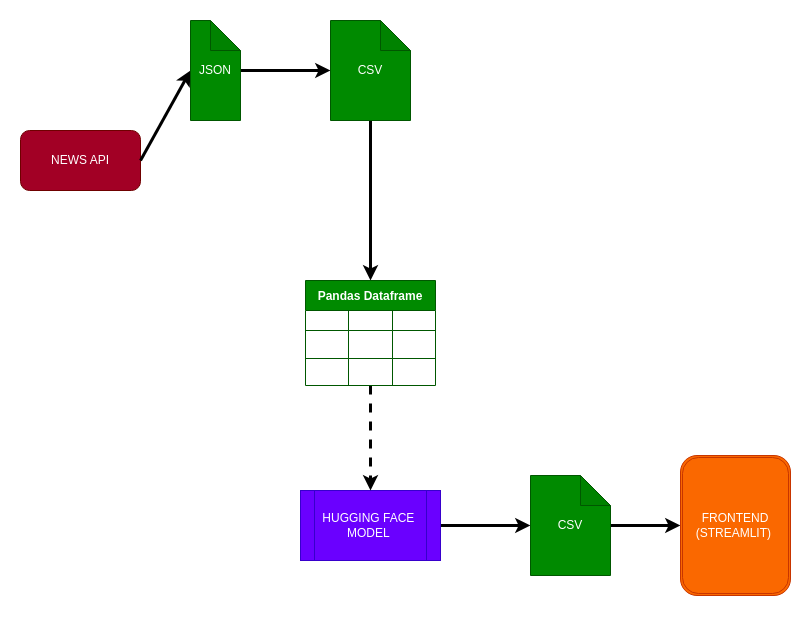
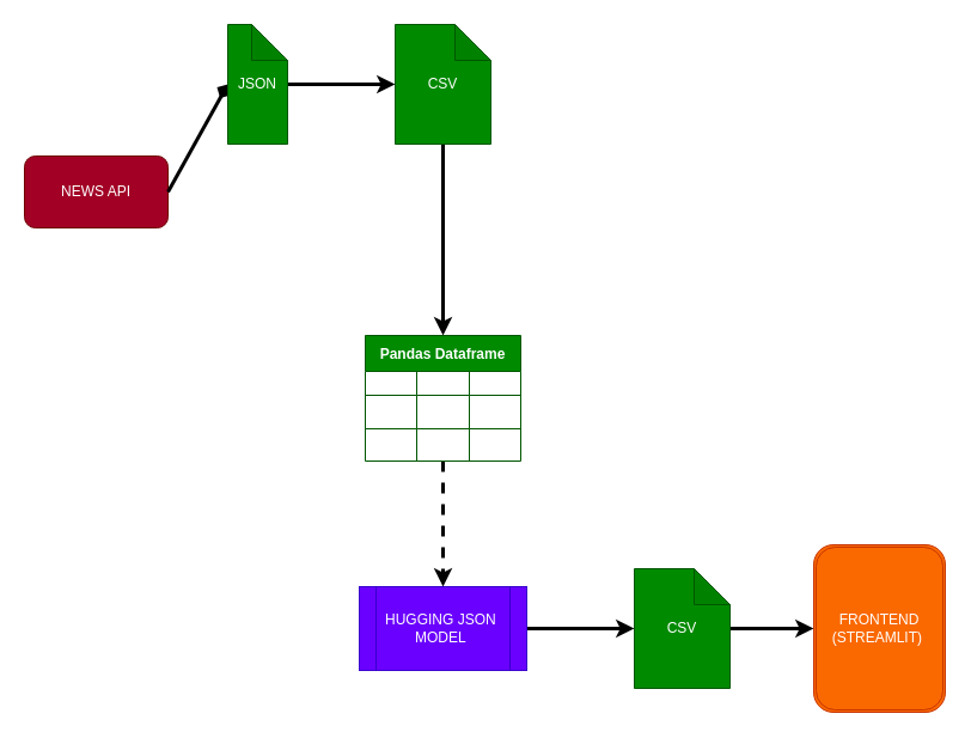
  <mxCell id="0" />
  <mxCell id="1" parent="0" />
  <mxCell id="2" value="NEWS API" style="whiteSpace=wrap;html=1;fillColor=#a20025;fontColor=#ffffff;strokeColor=#6F0000;rounded=1;" parent="1" vertex="1"><mxGeometry x="20" y="130" width="120" height="60" as="geometry" /></mxCell>
- <mxCell id="3" value="" style="endArrow=classic;html=1;rounded=0;entryX=0;entryY=0.5;entryDx=0;entryDy=0;entryPerimeter=0;exitX=1;exitY=0.5;exitDx=0;exitDy=0;strokeColor=#000000;strokeWidth=3;" parent="1" source="2" target="5" edge="1"><mxGeometry width="50" height="50" relative="1" as="geometry"><mxPoint x="250" y="110" as="sourcePoint" /><mxPoint x="270" y="52.5" as="targetPoint" /></mxGeometry></mxCell>
+ <mxCell id="3" value="" style="endArrow=diamond;html=1;rounded=0;entryX=0;entryY=0.5;entryDx=0;entryDy=0;entryPerimeter=0;exitX=1;exitY=0.5;exitDx=0;exitDy=0;strokeColor=#000000;strokeWidth=3;" parent="1" source="2" target="5" edge="1"><mxGeometry width="50" height="50" relative="1" as="geometry"><mxPoint x="250" y="110" as="sourcePoint" /><mxPoint x="270" y="52.5" as="targetPoint" /></mxGeometry></mxCell>
  <mxCell id="4" style="edgeStyle=none;html=1;entryX=0;entryY=0.5;entryDx=0;entryDy=0;entryPerimeter=0;strokeWidth=3;strokeColor=#000000;" parent="1" source="5" target="7" edge="1"><mxGeometry relative="1" as="geometry" /></mxCell>
  <mxCell id="5" value="JSON" style="shape=note;whiteSpace=wrap;html=1;backgroundOutline=1;darkOpacity=0.05;fillColor=#008a00;fontColor=#ffffff;strokeColor=#005700;" parent="1" vertex="1"><mxGeometry x="190" y="20" width="50" height="100" as="geometry" /></mxCell>
  <mxCell id="6" style="edgeStyle=none;html=1;entryX=0.5;entryY=0;entryDx=0;entryDy=0;strokeWidth=3;strokeColor=#000000;" parent="1" source="7" target="14" edge="1"><mxGeometry relative="1" as="geometry"><mxPoint x="350" y="270" as="targetPoint" /></mxGeometry></mxCell>
  <mxCell id="7" value="CSV" style="shape=note;whiteSpace=wrap;html=1;backgroundOutline=1;darkOpacity=0.05;fillColor=#008a00;fontColor=#ffffff;strokeColor=#005700;" parent="1" vertex="1"><mxGeometry x="330" y="20" width="80" height="100" as="geometry" /></mxCell>
  <mxCell id="8" style="edgeStyle=none;html=1;entryX=0;entryY=0.5;entryDx=0;entryDy=0;entryPerimeter=0;strokeWidth=3;strokeColor=#000000;" parent="1" source="9" target="11" edge="1"><mxGeometry relative="1" as="geometry" /></mxCell>
- <mxCell id="9" value="HUGGING FACE&amp;nbsp;&lt;br&gt;MODEL&amp;nbsp;" style="shape=process;whiteSpace=wrap;html=1;backgroundOutline=1;fillColor=#6a00ff;fontColor=#ffffff;strokeColor=#3700CC;" parent="1" vertex="1"><mxGeometry x="300" y="490" width="140" height="70" as="geometry" /></mxCell>
+ <mxCell id="9" value="HUGGING JSON&amp;nbsp;&lt;br&gt;MODEL&amp;nbsp;" style="shape=process;whiteSpace=wrap;html=1;backgroundOutline=1;fillColor=#6a00ff;fontColor=#ffffff;strokeColor=#3700CC;" parent="1" vertex="1"><mxGeometry x="300" y="490" width="140" height="70" as="geometry" /></mxCell>
  <mxCell id="10" style="edgeStyle=none;html=1;entryX=0;entryY=0.5;entryDx=0;entryDy=0;strokeWidth=3;strokeColor=#000000;" parent="1" source="11" target="12" edge="1"><mxGeometry relative="1" as="geometry" /></mxCell>
  <mxCell id="11" value="CSV" style="shape=note;whiteSpace=wrap;html=1;backgroundOutline=1;darkOpacity=0.05;fillColor=#008a00;fontColor=#ffffff;strokeColor=#005700;" parent="1" vertex="1"><mxGeometry x="530" y="475" width="80" height="100" as="geometry" /></mxCell>
  <mxCell id="12" value="&lt;font color=&quot;#ffffff&quot;&gt;FRONTEND&lt;br&gt;(STREAMLIT)&amp;nbsp;&lt;/font&gt;" style="shape=ext;double=1;whiteSpace=wrap;html=1;aspect=fixed;fillColor=#fa6800;fontColor=#000000;strokeColor=#C73500;rounded=1;" parent="1" vertex="1"><mxGeometry x="680" y="455" width="110" height="140" as="geometry" /></mxCell>
  <mxCell id="13" style="edgeStyle=none;html=1;entryX=0.5;entryY=0;entryDx=0;entryDy=0;strokeColor=#000000;strokeWidth=3;dashed=1;" parent="1" source="14" target="9" edge="1"><mxGeometry relative="1" as="geometry" /></mxCell>
  <mxCell id="14" value="Pandas Dataframe" style="shape=table;startSize=30;container=1;collapsible=0;childLayout=tableLayout;fontStyle=1;align=center;fillColor=#008a00;fontColor=#ffffff;strokeColor=#005700;swimlaneFillColor=default;" parent="1" vertex="1"><mxGeometry x="305" y="280" width="130" height="105" as="geometry" /></mxCell>
  <mxCell id="15" value="" style="shape=tableRow;horizontal=0;startSize=0;swimlaneHead=0;swimlaneBody=0;top=0;left=0;bottom=0;right=0;collapsible=0;dropTarget=0;fillColor=none;points=[[0,0.5],[1,0.5]];portConstraint=eastwest;" parent="14" vertex="1"><mxGeometry y="30" width="130" height="20" as="geometry" /></mxCell>
  <mxCell id="16" value="" style="shape=partialRectangle;html=1;whiteSpace=wrap;connectable=0;fillColor=none;top=0;left=0;bottom=0;right=0;overflow=hidden;" parent="15" vertex="1"><mxGeometry width="43" height="20" as="geometry"><mxRectangle width="43" height="20" as="alternateBounds" /></mxGeometry></mxCell>
  <mxCell id="17" value="" style="shape=partialRectangle;html=1;whiteSpace=wrap;connectable=0;fillColor=none;top=0;left=0;bottom=0;right=0;overflow=hidden;" parent="15" vertex="1"><mxGeometry x="43" width="44" height="20" as="geometry"><mxRectangle width="44" height="20" as="alternateBounds" /></mxGeometry></mxCell>
  <mxCell id="18" value="" style="shape=partialRectangle;html=1;whiteSpace=wrap;connectable=0;fillColor=none;top=0;left=0;bottom=0;right=0;overflow=hidden;" parent="15" vertex="1"><mxGeometry x="87" width="43" height="20" as="geometry"><mxRectangle width="43" height="20" as="alternateBounds" /></mxGeometry></mxCell>
  <mxCell id="19" value="" style="shape=tableRow;horizontal=0;startSize=0;swimlaneHead=0;swimlaneBody=0;top=0;left=0;bottom=0;right=0;collapsible=0;dropTarget=0;fillColor=none;points=[[0,0.5],[1,0.5]];portConstraint=eastwest;" parent="14" vertex="1"><mxGeometry y="50" width="130" height="28" as="geometry" /></mxCell>
  <mxCell id="20" value="" style="shape=partialRectangle;html=1;whiteSpace=wrap;connectable=0;fillColor=none;top=0;left=0;bottom=0;right=0;overflow=hidden;" parent="19" vertex="1"><mxGeometry width="43" height="28" as="geometry"><mxRectangle width="43" height="28" as="alternateBounds" /></mxGeometry></mxCell>
  <mxCell id="21" value="" style="shape=partialRectangle;html=1;whiteSpace=wrap;connectable=0;fillColor=none;top=0;left=0;bottom=0;right=0;overflow=hidden;" parent="19" vertex="1"><mxGeometry x="43" width="44" height="28" as="geometry"><mxRectangle width="44" height="28" as="alternateBounds" /></mxGeometry></mxCell>
  <mxCell id="22" value="" style="shape=partialRectangle;html=1;whiteSpace=wrap;connectable=0;fillColor=none;top=0;left=0;bottom=0;right=0;overflow=hidden;" parent="19" vertex="1"><mxGeometry x="87" width="43" height="28" as="geometry"><mxRectangle width="43" height="28" as="alternateBounds" /></mxGeometry></mxCell>
  <mxCell id="23" value="" style="shape=tableRow;horizontal=0;startSize=0;swimlaneHead=0;swimlaneBody=0;top=0;left=0;bottom=0;right=0;collapsible=0;dropTarget=0;fillColor=none;points=[[0,0.5],[1,0.5]];portConstraint=eastwest;" parent="14" vertex="1"><mxGeometry y="78" width="130" height="27" as="geometry" /></mxCell>
  <mxCell id="24" value="" style="shape=partialRectangle;html=1;whiteSpace=wrap;connectable=0;fillColor=none;top=0;left=0;bottom=0;right=0;overflow=hidden;" parent="23" vertex="1"><mxGeometry width="43" height="27" as="geometry"><mxRectangle width="43" height="27" as="alternateBounds" /></mxGeometry></mxCell>
  <mxCell id="25" value="" style="shape=partialRectangle;html=1;whiteSpace=wrap;connectable=0;fillColor=none;top=0;left=0;bottom=0;right=0;overflow=hidden;" parent="23" vertex="1"><mxGeometry x="43" width="44" height="27" as="geometry"><mxRectangle width="44" height="27" as="alternateBounds" /></mxGeometry></mxCell>
  <mxCell id="26" value="" style="shape=partialRectangle;html=1;whiteSpace=wrap;connectable=0;fillColor=none;top=0;left=0;bottom=0;right=0;overflow=hidden;" parent="23" vertex="1"><mxGeometry x="87" width="43" height="27" as="geometry"><mxRectangle width="43" height="27" as="alternateBounds" /></mxGeometry></mxCell>
